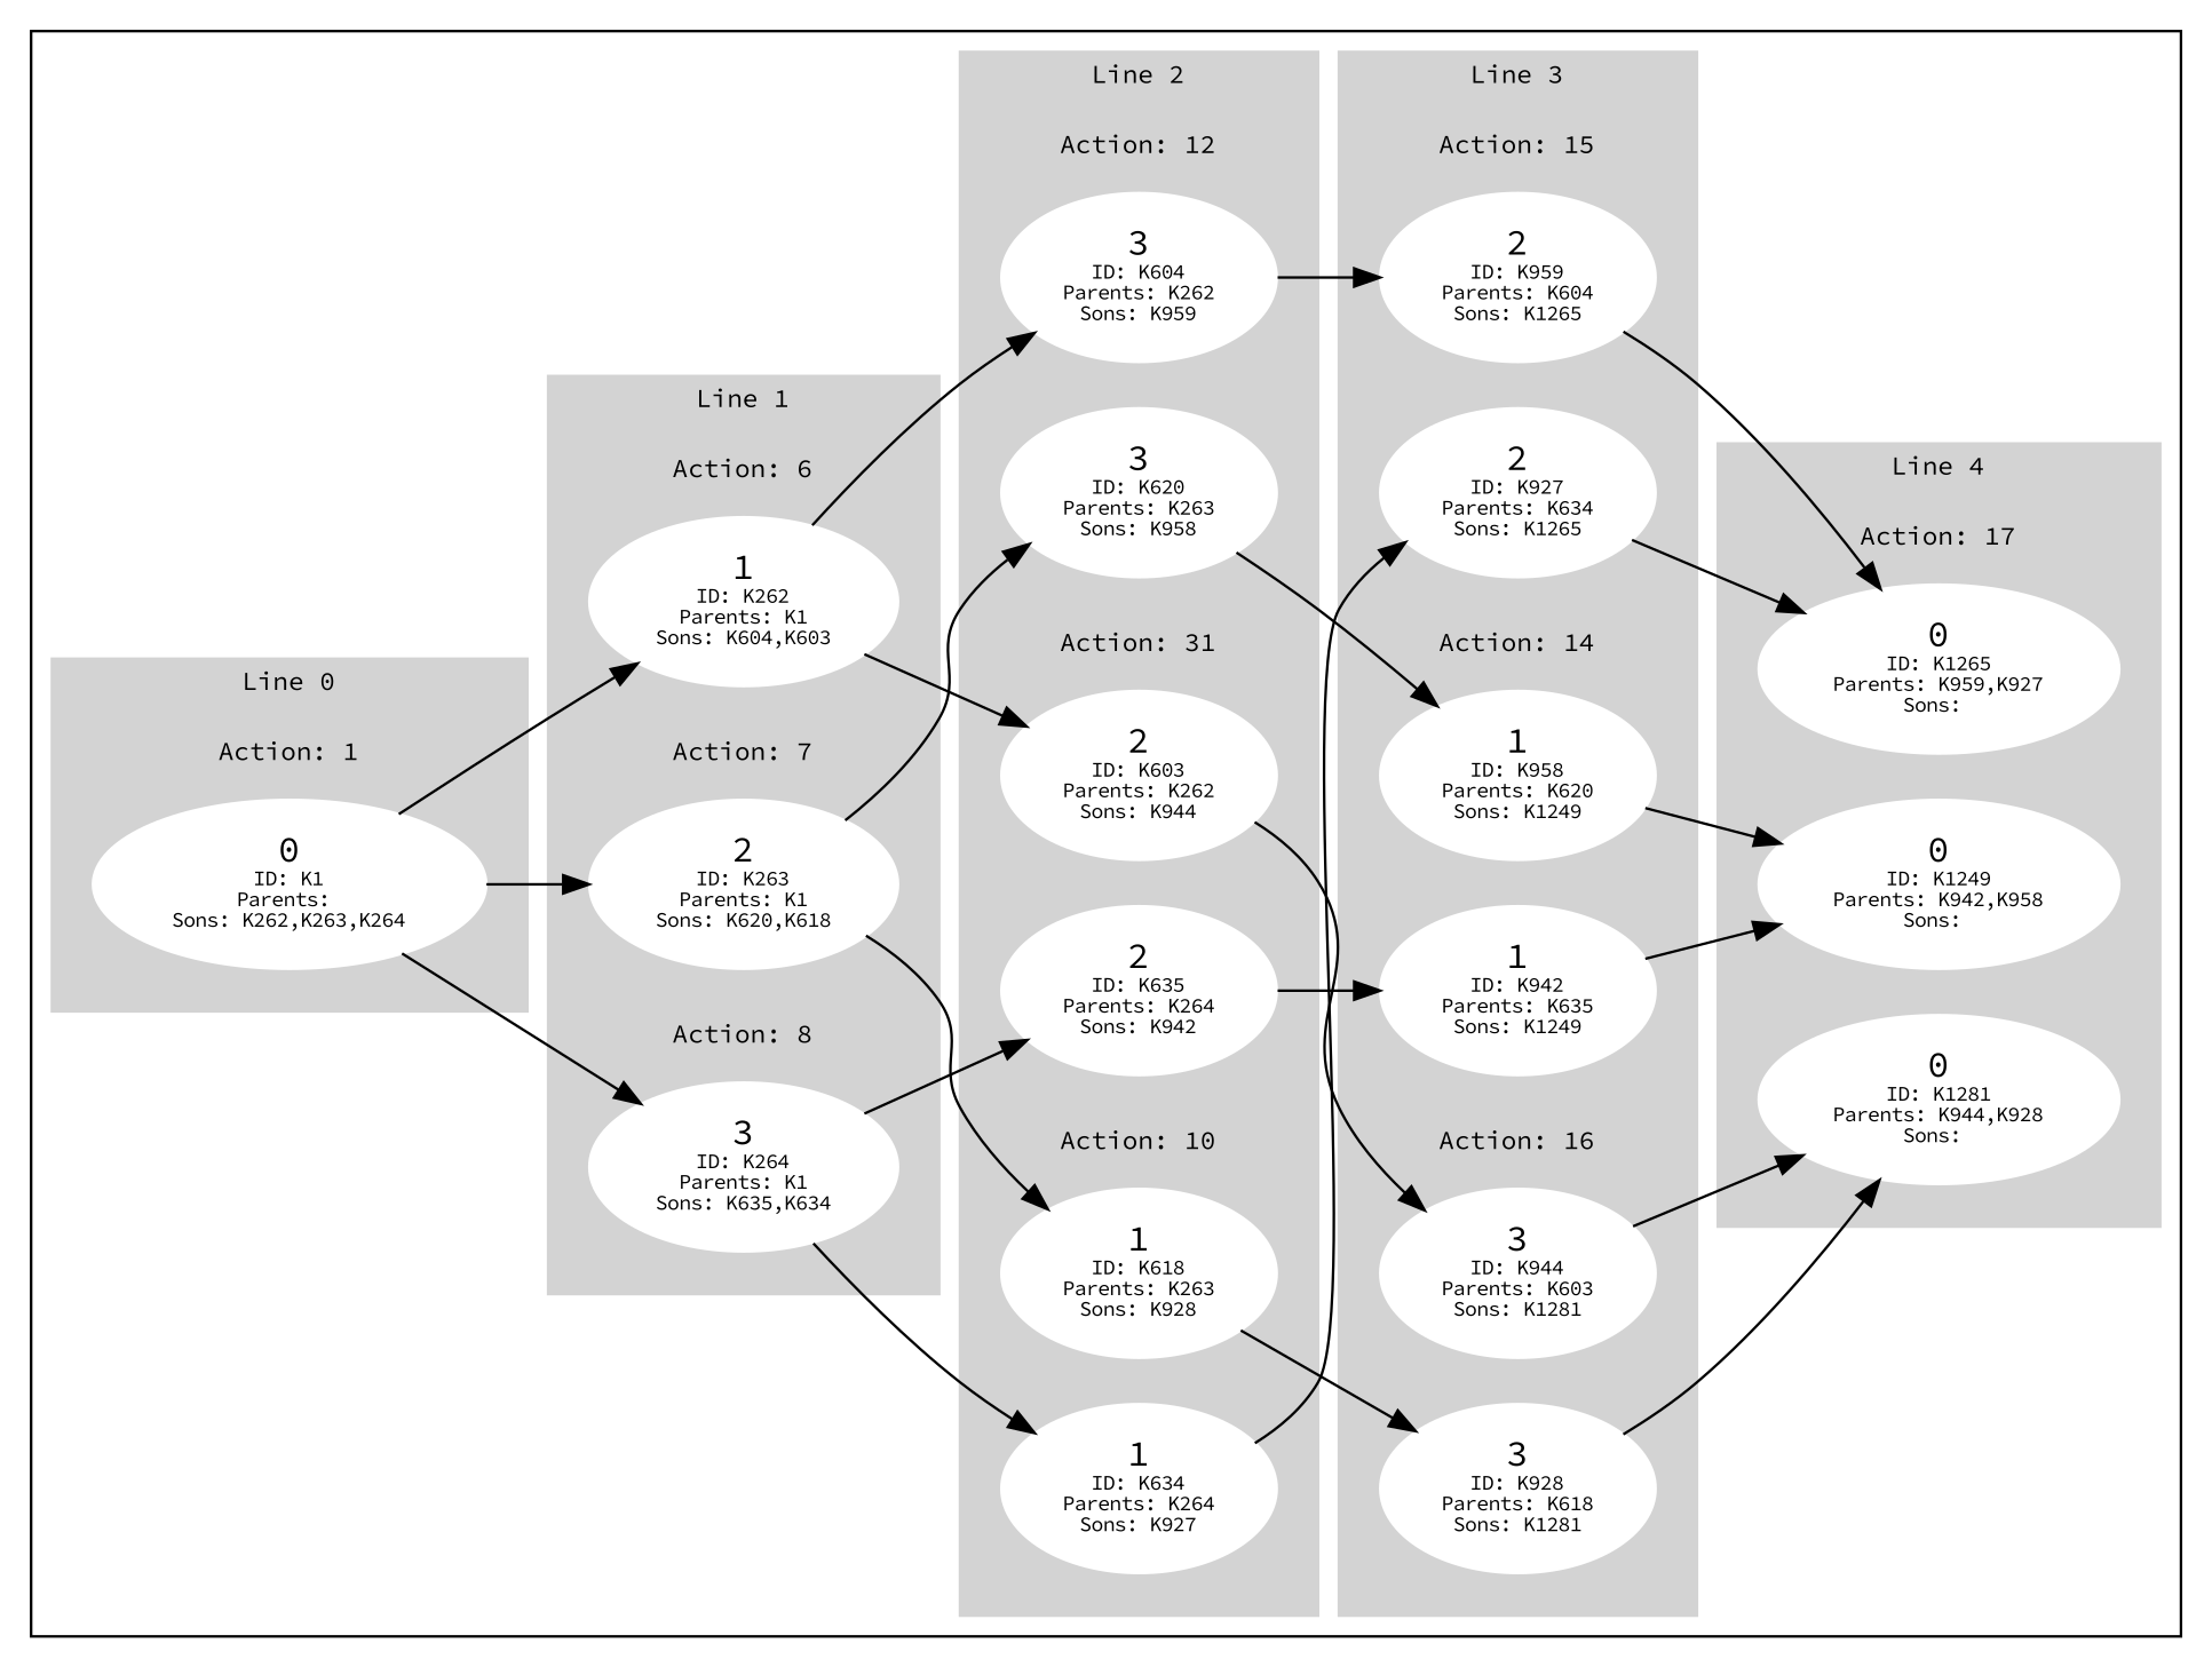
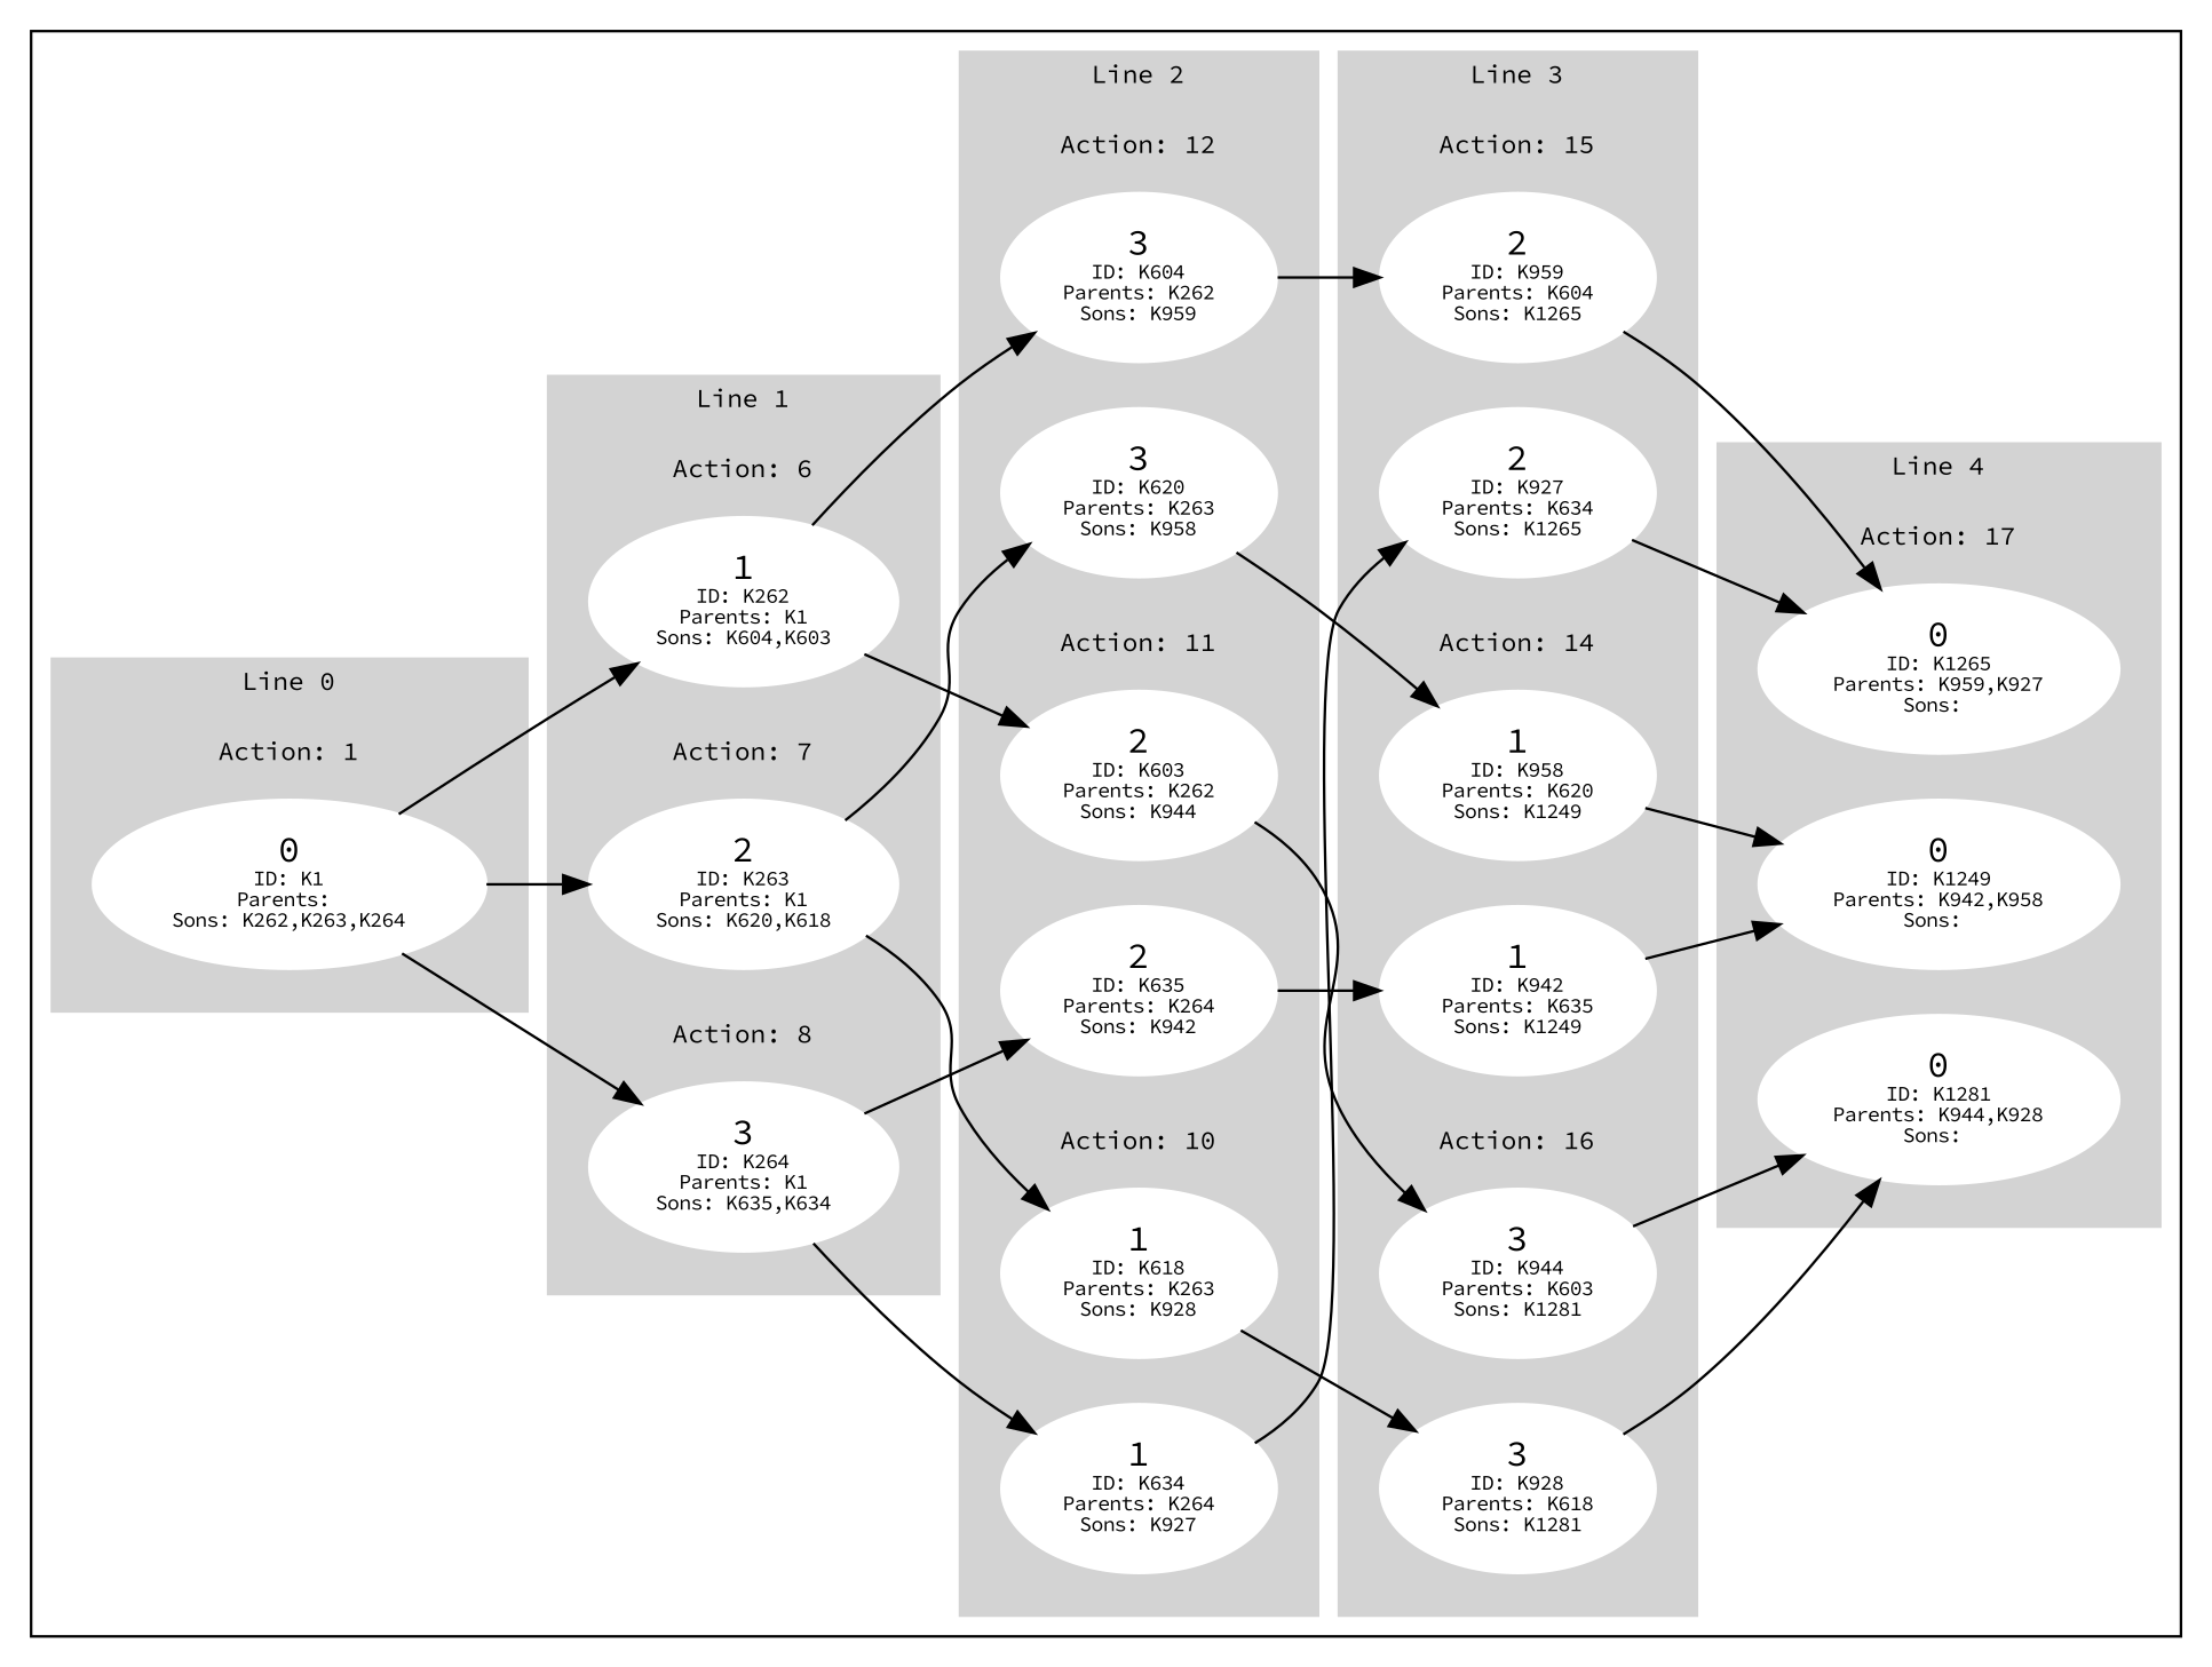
  digraph {
    rankdir=LR
    fontname="Source Code Pro"
    node [color=white style=filled fontname="Source Code Pro"]
    edge [fontname="Source Code Pro"]
    n1 [label=<0<BR /><FONT POINT-SIZE="8">ID: K1</FONT><BR /><FONT POINT-SIZE="8">Parents: </FONT><BR /><FONT POINT-SIZE="8">Sons: K262,K263,K264</FONT>>]
    n2 [label=<0<BR /><FONT POINT-SIZE="8">ID: K1265</FONT><BR /><FONT POINT-SIZE="8">Parents: K959,K927</FONT><BR /><FONT POINT-SIZE="8">Sons: </FONT>>]
    n3 [label=<0<BR /><FONT POINT-SIZE="8">ID: K1281</FONT><BR /><FONT POINT-SIZE="8">Parents: K944,K928</FONT><BR /><FONT POINT-SIZE="8">Sons: </FONT>>]
    n4 [label=<0<BR /><FONT POINT-SIZE="8">ID: K1249</FONT><BR /><FONT POINT-SIZE="8">Parents: K942,K958</FONT><BR /><FONT POINT-SIZE="8">Sons: </FONT>>]
    n5 [label=<3<BR /><FONT POINT-SIZE="8">ID: K604</FONT><BR /><FONT POINT-SIZE="8">Parents: K262</FONT><BR /><FONT POINT-SIZE="8">Sons: K959</FONT>>]
    n6 [label=<3<BR /><FONT POINT-SIZE="8">ID: K620</FONT><BR /><FONT POINT-SIZE="8">Parents: K263</FONT><BR /><FONT POINT-SIZE="8">Sons: K958</FONT>>]
    n7 [label=<2<BR /><FONT POINT-SIZE="8">ID: K635</FONT><BR /><FONT POINT-SIZE="8">Parents: K264</FONT><BR /><FONT POINT-SIZE="8">Sons: K942</FONT>>]
    n8 [label=<2<BR /><FONT POINT-SIZE="8">ID: K603</FONT><BR /><FONT POINT-SIZE="8">Parents: K262</FONT><BR /><FONT POINT-SIZE="8">Sons: K944</FONT>>]
    n9 [label=<1<BR /><FONT POINT-SIZE="8">ID: K618</FONT><BR /><FONT POINT-SIZE="8">Parents: K263</FONT><BR /><FONT POINT-SIZE="8">Sons: K928</FONT>>]
    n10 [label=<1<BR /><FONT POINT-SIZE="8">ID: K634</FONT><BR /><FONT POINT-SIZE="8">Parents: K264</FONT><BR /><FONT POINT-SIZE="8">Sons: K927</FONT>>]
    n11 [label=<3<BR /><FONT POINT-SIZE="8">ID: K944</FONT><BR /><FONT POINT-SIZE="8">Parents: K603</FONT><BR /><FONT POINT-SIZE="8">Sons: K1281</FONT>>]
    n12 [label=<3<BR /><FONT POINT-SIZE="8">ID: K928</FONT><BR /><FONT POINT-SIZE="8">Parents: K618</FONT><BR /><FONT POINT-SIZE="8">Sons: K1281</FONT>>]
    n13 [label=<2<BR /><FONT POINT-SIZE="8">ID: K959</FONT><BR /><FONT POINT-SIZE="8">Parents: K604</FONT><BR /><FONT POINT-SIZE="8">Sons: K1265</FONT>>]
    n14 [label=<2<BR /><FONT POINT-SIZE="8">ID: K927</FONT><BR /><FONT POINT-SIZE="8">Parents: K634</FONT><BR /><FONT POINT-SIZE="8">Sons: K1265</FONT>>]
    n15 [label=<1<BR /><FONT POINT-SIZE="8">ID: K942</FONT><BR /><FONT POINT-SIZE="8">Parents: K635</FONT><BR /><FONT POINT-SIZE="8">Sons: K1249</FONT>>]
    n16 [label=<1<BR /><FONT POINT-SIZE="8">ID: K958</FONT><BR /><FONT POINT-SIZE="8">Parents: K620</FONT><BR /><FONT POINT-SIZE="8">Sons: K1249</FONT>>]
    n17 [label=<1<BR /><FONT POINT-SIZE="8">ID: K262</FONT><BR /><FONT POINT-SIZE="8">Parents: K1</FONT><BR /><FONT POINT-SIZE="8">Sons: K604,K603</FONT>>]
    n18 [label=<2<BR /><FONT POINT-SIZE="8">ID: K263</FONT><BR /><FONT POINT-SIZE="8">Parents: K1</FONT><BR /><FONT POINT-SIZE="8">Sons: K620,K618</FONT>>]
    n19 [label=<3<BR /><FONT POINT-SIZE="8">ID: K264</FONT><BR /><FONT POINT-SIZE="8">Parents: K1</FONT><BR /><FONT POINT-SIZE="8">Sons: K635,K634</FONT>>]
    subgraph cluster_1 {
      subgraph cluster_2 {
        color=lightgrey
        fontsize=10
        label="Line 0"
        style=filled
        subgraph cluster_3 {
          color=lightgrey
          fontsize=10
          label="Action: 1"
          style=filled
          n1
        }
      }
      subgraph cluster_4 {
        color=lightgrey
        fontsize=10
        label="Line 4"
        style=filled
        subgraph cluster_5 {
          color=lightgrey
          fontsize=10
          label="Action: 17"
          style=filled
          n2
          n3
          n4
        }
      }
      subgraph cluster_6 {
        color=lightgrey
        fontsize=10
        label="Line 2"
        style=filled
        subgraph cluster_7 {
          color=lightgrey
          fontsize=10
          label="Action: 12"
          style=filled
          n5
          n6
        }
        subgraph cluster_8 {
          color=lightgrey
          fontsize=10
-         label="Action: 31"
+         label="Action: 11"
          style=filled
          n7
          n8
        }
        subgraph cluster_9 {
          color=lightgrey
          fontsize=10
          label="Action: 10"
          style=filled
          n9
          n10
        }
      }
      subgraph cluster_10 {
        color=lightgrey
        fontsize=10
        label="Line 3"
        style=filled
        subgraph cluster_11 {
          color=lightgrey
          fontsize=10
          label="Action: 16"
          style=filled
          n11
          n12
        }
        subgraph cluster_12 {
          color=lightgrey
          fontsize=10
          label="Action: 15"
          style=filled
          n13
          n14
        }
        subgraph cluster_13 {
          color=lightgrey
          fontsize=10
          label="Action: 14"
          style=filled
          n15
          n16
        }
      }
      subgraph cluster_14 {
        color=lightgrey
        fontsize=10
        label="Line 1"
        style=filled
        subgraph cluster_15 {
          color=lightgrey
          fontsize=10
          label="Action: 6"
          style=filled
          n17
        }
        subgraph cluster_16 {
          color=lightgrey
          fontsize=10
          label="Action: 7"
          style=filled
          n18
        }
        subgraph cluster_17 {
          color=lightgrey
          fontsize=10
          label="Action: 8"
          style=filled
          n19
        }
      }
    }
    n1 -> n17
    n1 -> n18
    n1 -> n19
    n5 -> n13
    n6 -> n16
    n7 -> n15
    n8 -> n11
    n9 -> n12
    n10 -> n14
    n11 -> n3
    n12 -> n3
    n13 -> n2
    n14 -> n2
    n15 -> n4
    n16 -> n4
    n17 -> n5
    n17 -> n8
    n18 -> n6
    n18 -> n9
    n19 -> n7
    n19 -> n10
  }
